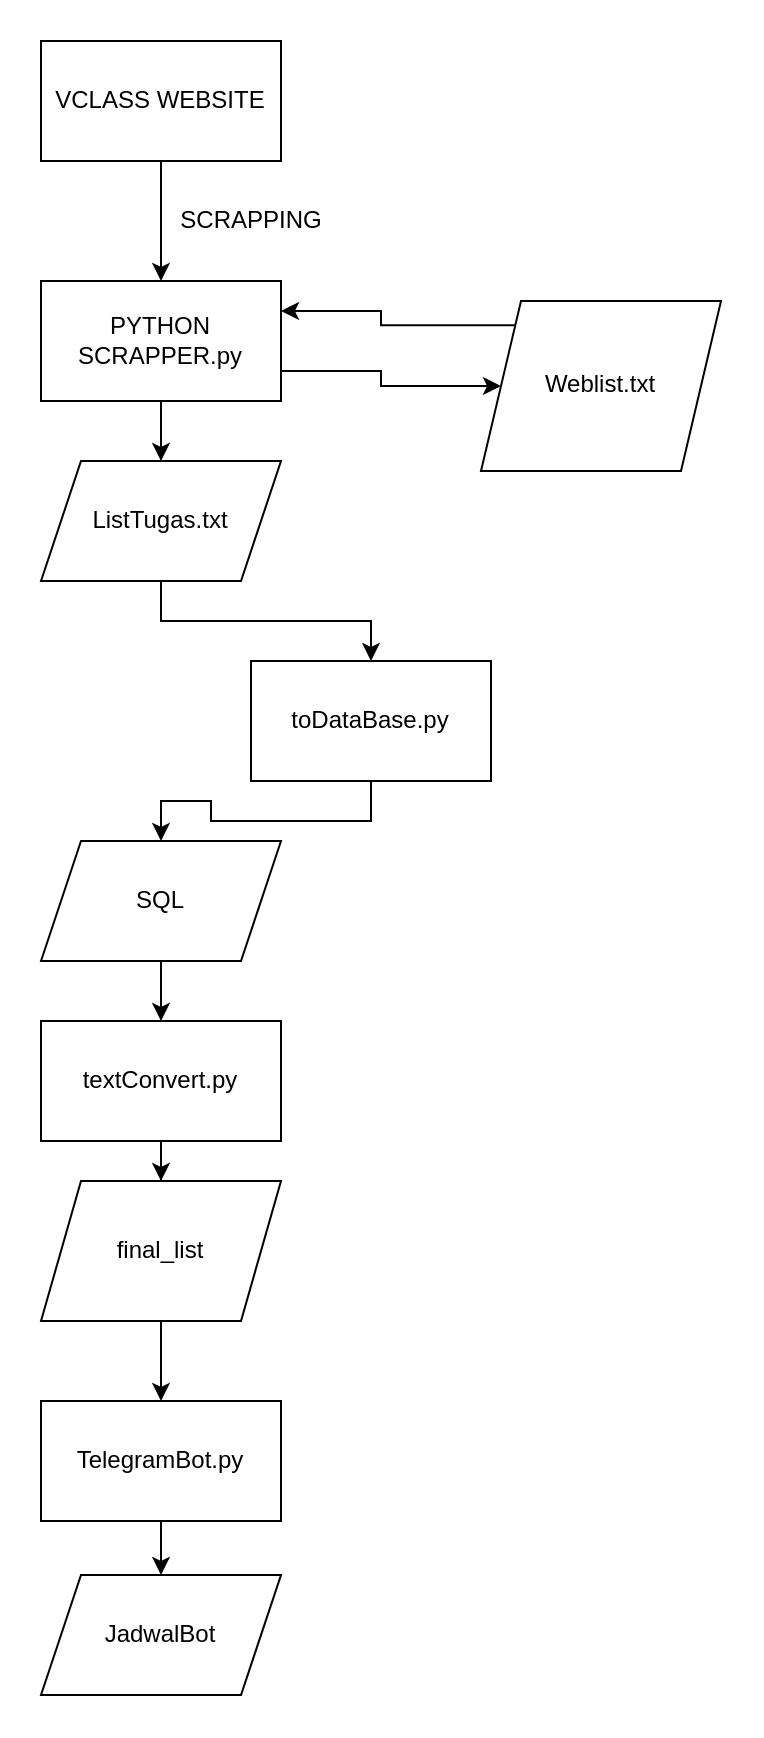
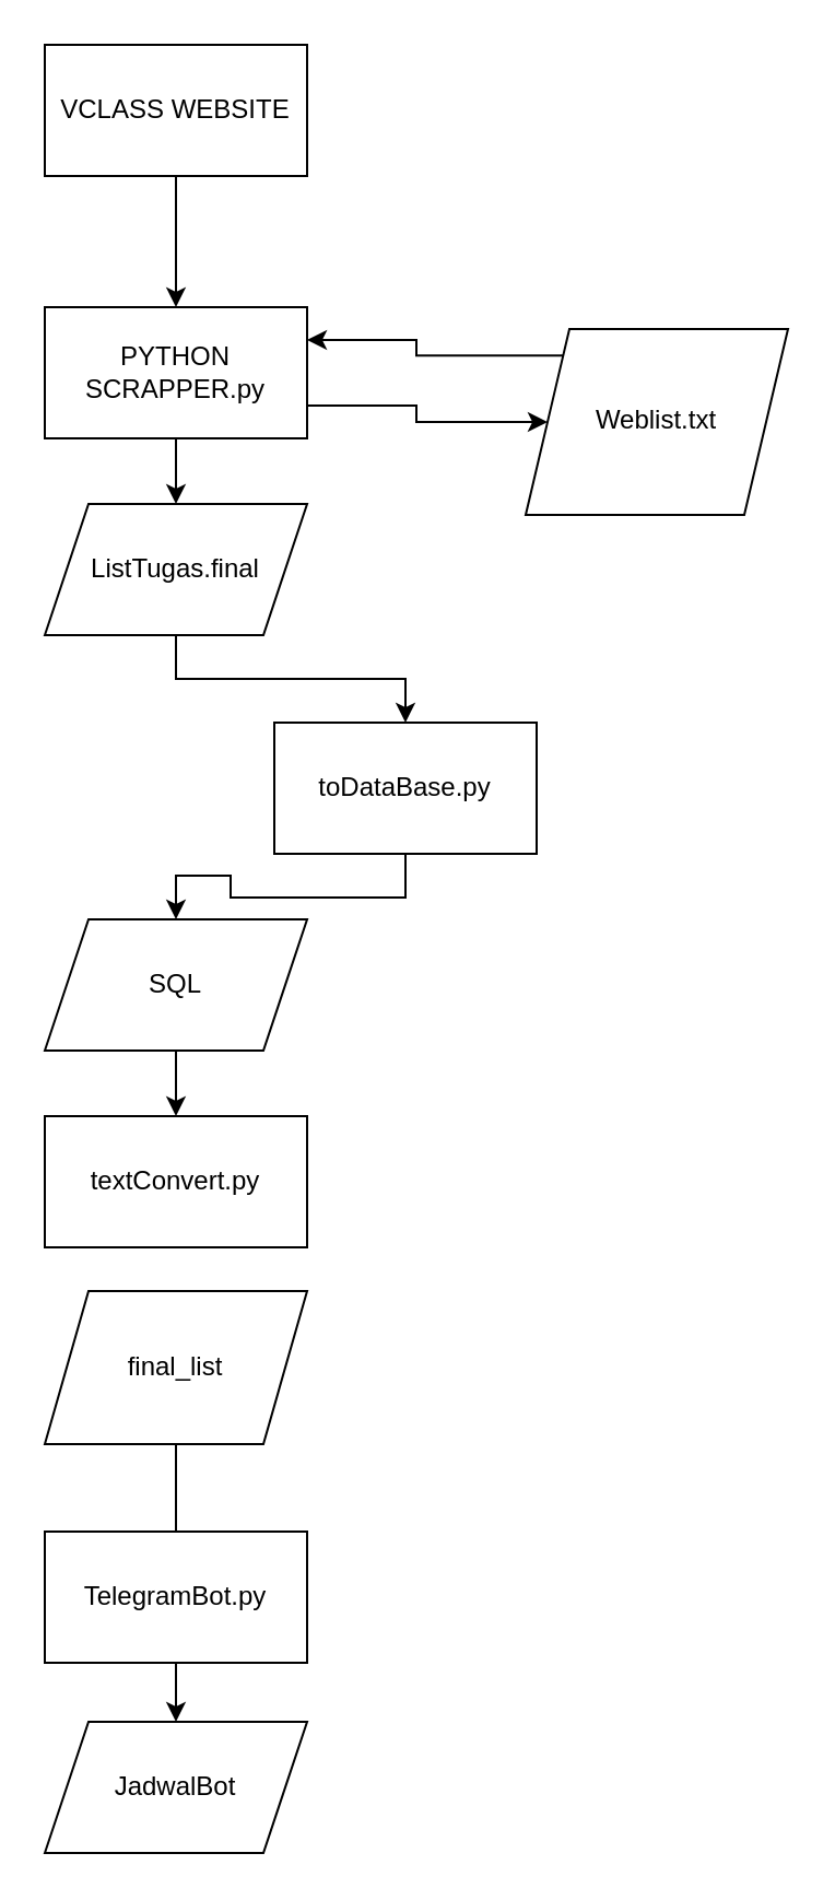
  <mxCell id="0" />
  <mxCell id="1" parent="0" />
  <mxCell id="2" style="edgeStyle=orthogonalEdgeStyle;rounded=0;orthogonalLoop=1;jettySize=auto;html=1;exitX=0.5;exitY=1;exitDx=0;exitDy=0;" parent="1" source="3" target="6" edge="1"><mxGeometry relative="1" as="geometry"><mxPoint x="80" y="140" as="targetPoint" /></mxGeometry></mxCell>
  <mxCell id="3" value="VCLASS WEBSITE" style="rounded=0;whiteSpace=wrap;html=1;" parent="1" vertex="1"><mxGeometry x="20" width="120" height="60" as="geometry" y="20" /></mxCell>
  <mxCell id="4" style="edgeStyle=orthogonalEdgeStyle;rounded=0;orthogonalLoop=1;jettySize=auto;html=1;exitX=0.5;exitY=1;exitDx=0;exitDy=0;" parent="1" source="6" target="9" edge="1"><mxGeometry relative="1" as="geometry"><mxPoint x="80" y="250" as="targetPoint" /></mxGeometry></mxCell>
  <mxCell id="5" style="edgeStyle=orthogonalEdgeStyle;rounded=0;orthogonalLoop=1;jettySize=auto;html=1;exitX=1;exitY=0.75;exitDx=0;exitDy=0;" edge="1" parent="1" source="6" target="22"><mxGeometry relative="1" as="geometry"><mxPoint x="220" y="184.706" as="targetPoint" /></mxGeometry></mxCell>
  <mxCell id="6" value="PYTHON SCRAPPER.py" style="rounded=0;whiteSpace=wrap;html=1;" parent="1" vertex="1"><mxGeometry x="20" y="140" width="120" height="60" as="geometry" /></mxCell>
- <mxCell id="7" value="SCRAPPING" style="text;html=1;align=center;verticalAlign=middle;resizable=0;points=[];autosize=1;" parent="1" vertex="1"><mxGeometry x="80" y="100" width="90" height="20" as="geometry" /></mxCell>
  <mxCell id="8" style="edgeStyle=orthogonalEdgeStyle;rounded=0;orthogonalLoop=1;jettySize=auto;html=1;exitX=0.5;exitY=1;exitDx=0;exitDy=0;" parent="1" source="9" target="11" edge="1"><mxGeometry relative="1" as="geometry"><mxPoint x="80" y="330" as="targetPoint" /></mxGeometry></mxCell>
- <mxCell id="9" value="ListTugas.txt" style="shape=parallelogram;perimeter=parallelogramPerimeter;whiteSpace=wrap;html=1;fixedSize=1;" parent="1" vertex="1"><mxGeometry x="20" y="230" width="120" height="60" as="geometry" /></mxCell>
+ <mxCell id="9" value="ListTugas.final" style="shape=parallelogram;perimeter=parallelogramPerimeter;whiteSpace=wrap;html=1;fixedSize=1;" parent="1" vertex="1"><mxGeometry x="20" y="230" width="120" height="60" as="geometry" /></mxCell>
  <mxCell id="10" style="edgeStyle=orthogonalEdgeStyle;rounded=0;orthogonalLoop=1;jettySize=auto;html=1;exitX=0.5;exitY=1;exitDx=0;exitDy=0;" parent="1" source="11" target="13" edge="1"><mxGeometry relative="1" as="geometry"><mxPoint x="80" y="420" as="targetPoint" /></mxGeometry></mxCell>
  <mxCell id="11" value="toDataBase.py" style="rounded=0;whiteSpace=wrap;html=1;" parent="1" vertex="1"><mxGeometry x="125" y="330" width="120" height="60" as="geometry" /></mxCell>
  <mxCell id="12" style="edgeStyle=orthogonalEdgeStyle;rounded=0;orthogonalLoop=1;jettySize=auto;html=1;exitX=0.5;exitY=1;exitDx=0;exitDy=0;" parent="1" source="13" target="15" edge="1"><mxGeometry relative="1" as="geometry"><mxPoint x="80" y="540" as="targetPoint" /></mxGeometry></mxCell>
  <mxCell id="13" value="SQL" style="shape=parallelogram;perimeter=parallelogramPerimeter;whiteSpace=wrap;html=1;fixedSize=1;" parent="1" vertex="1"><mxGeometry x="20" y="420" width="120" height="60" as="geometry" /></mxCell>
- <mxCell id="14" style="edgeStyle=orthogonalEdgeStyle;rounded=0;orthogonalLoop=1;jettySize=auto;html=1;exitX=0.5;exitY=1;exitDx=0;exitDy=0;" parent="1" source="15" target="17" edge="1"><mxGeometry relative="1" as="geometry"><mxPoint x="80" y="610" as="targetPoint" /></mxGeometry></mxCell>
  <mxCell id="15" value="textConvert.py" style="rounded=0;whiteSpace=wrap;html=1;" parent="1" vertex="1"><mxGeometry x="20" y="510" width="120" height="60" as="geometry" /></mxCell>
- <mxCell id="16" style="edgeStyle=orthogonalEdgeStyle;rounded=0;orthogonalLoop=1;jettySize=auto;html=1;exitX=0.5;exitY=1;exitDx=0;exitDy=0;entryX=0.5;entryY=0;entryDx=0;entryDy=0;" parent="1" source="17" target="19" edge="1"><mxGeometry relative="1" as="geometry" /></mxCell>
+ <mxCell id="16" style="edgeStyle=orthogonalEdgeStyle;rounded=0;orthogonalLoop=1;jettySize=auto;html=1;exitX=0.5;exitY=1;exitDx=0;exitDy=0;entryX=0.5;entryY=0;entryDx=0;entryDy=0;endArrow=none;" parent="1" source="17" target="19" edge="1"><mxGeometry relative="1" as="geometry" /></mxCell>
  <mxCell id="17" value="final_list" style="shape=parallelogram;perimeter=parallelogramPerimeter;whiteSpace=wrap;html=1;fixedSize=1;" parent="1" vertex="1"><mxGeometry x="20" y="590" width="120" height="70" as="geometry" /></mxCell>
  <mxCell id="18" style="edgeStyle=orthogonalEdgeStyle;rounded=0;orthogonalLoop=1;jettySize=auto;html=1;exitX=0.5;exitY=1;exitDx=0;exitDy=0;entryX=0.5;entryY=0;entryDx=0;entryDy=0;" parent="1" source="19" target="20" edge="1"><mxGeometry relative="1" as="geometry" /></mxCell>
  <mxCell id="19" value="TelegramBot.py" style="rounded=0;whiteSpace=wrap;html=1;" parent="1" vertex="1"><mxGeometry x="20" y="700" width="120" height="60" as="geometry" /></mxCell>
  <mxCell id="20" value="JadwalBot" style="shape=parallelogram;perimeter=parallelogramPerimeter;whiteSpace=wrap;html=1;fixedSize=1;" parent="1" vertex="1"><mxGeometry x="20" y="787" width="120" height="60" as="geometry" /></mxCell>
  <mxCell id="21" style="edgeStyle=orthogonalEdgeStyle;rounded=0;orthogonalLoop=1;jettySize=auto;html=1;exitX=0;exitY=0;exitDx=0;exitDy=0;entryX=1;entryY=0.25;entryDx=0;entryDy=0;" edge="1" parent="1" source="22" target="6"><mxGeometry relative="1" as="geometry" /></mxCell>
  <mxCell id="22" value="Weblist.txt" style="shape=parallelogram;perimeter=parallelogramPerimeter;whiteSpace=wrap;html=1;fixedSize=1;" vertex="1" parent="1"><mxGeometry x="240" y="149.996" width="120" height="85" as="geometry" /></mxCell>
